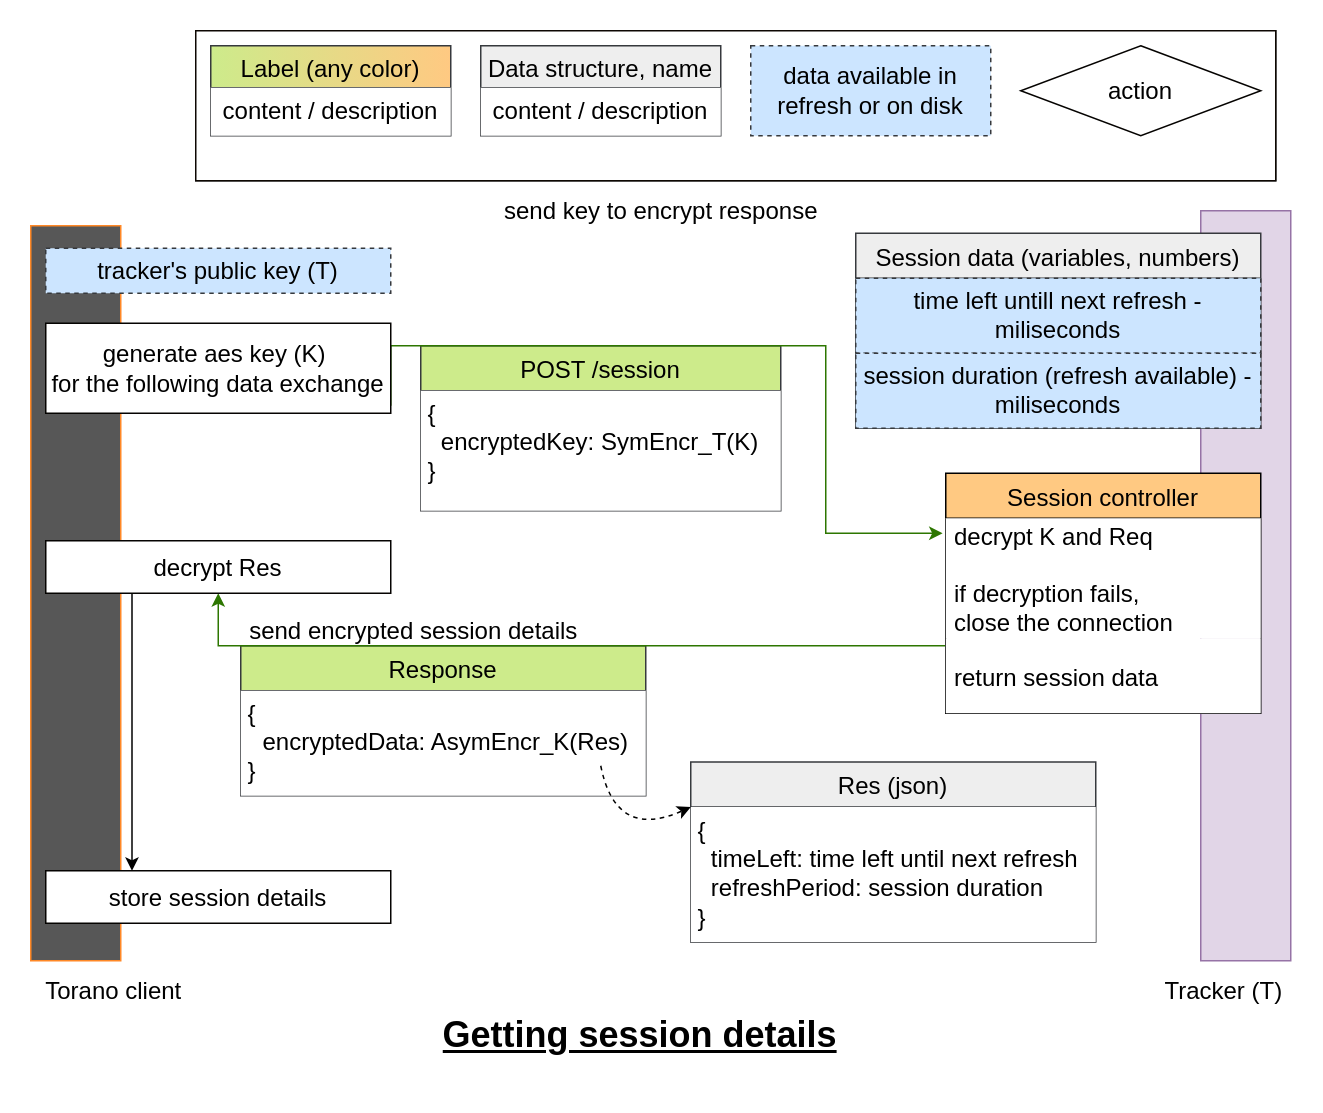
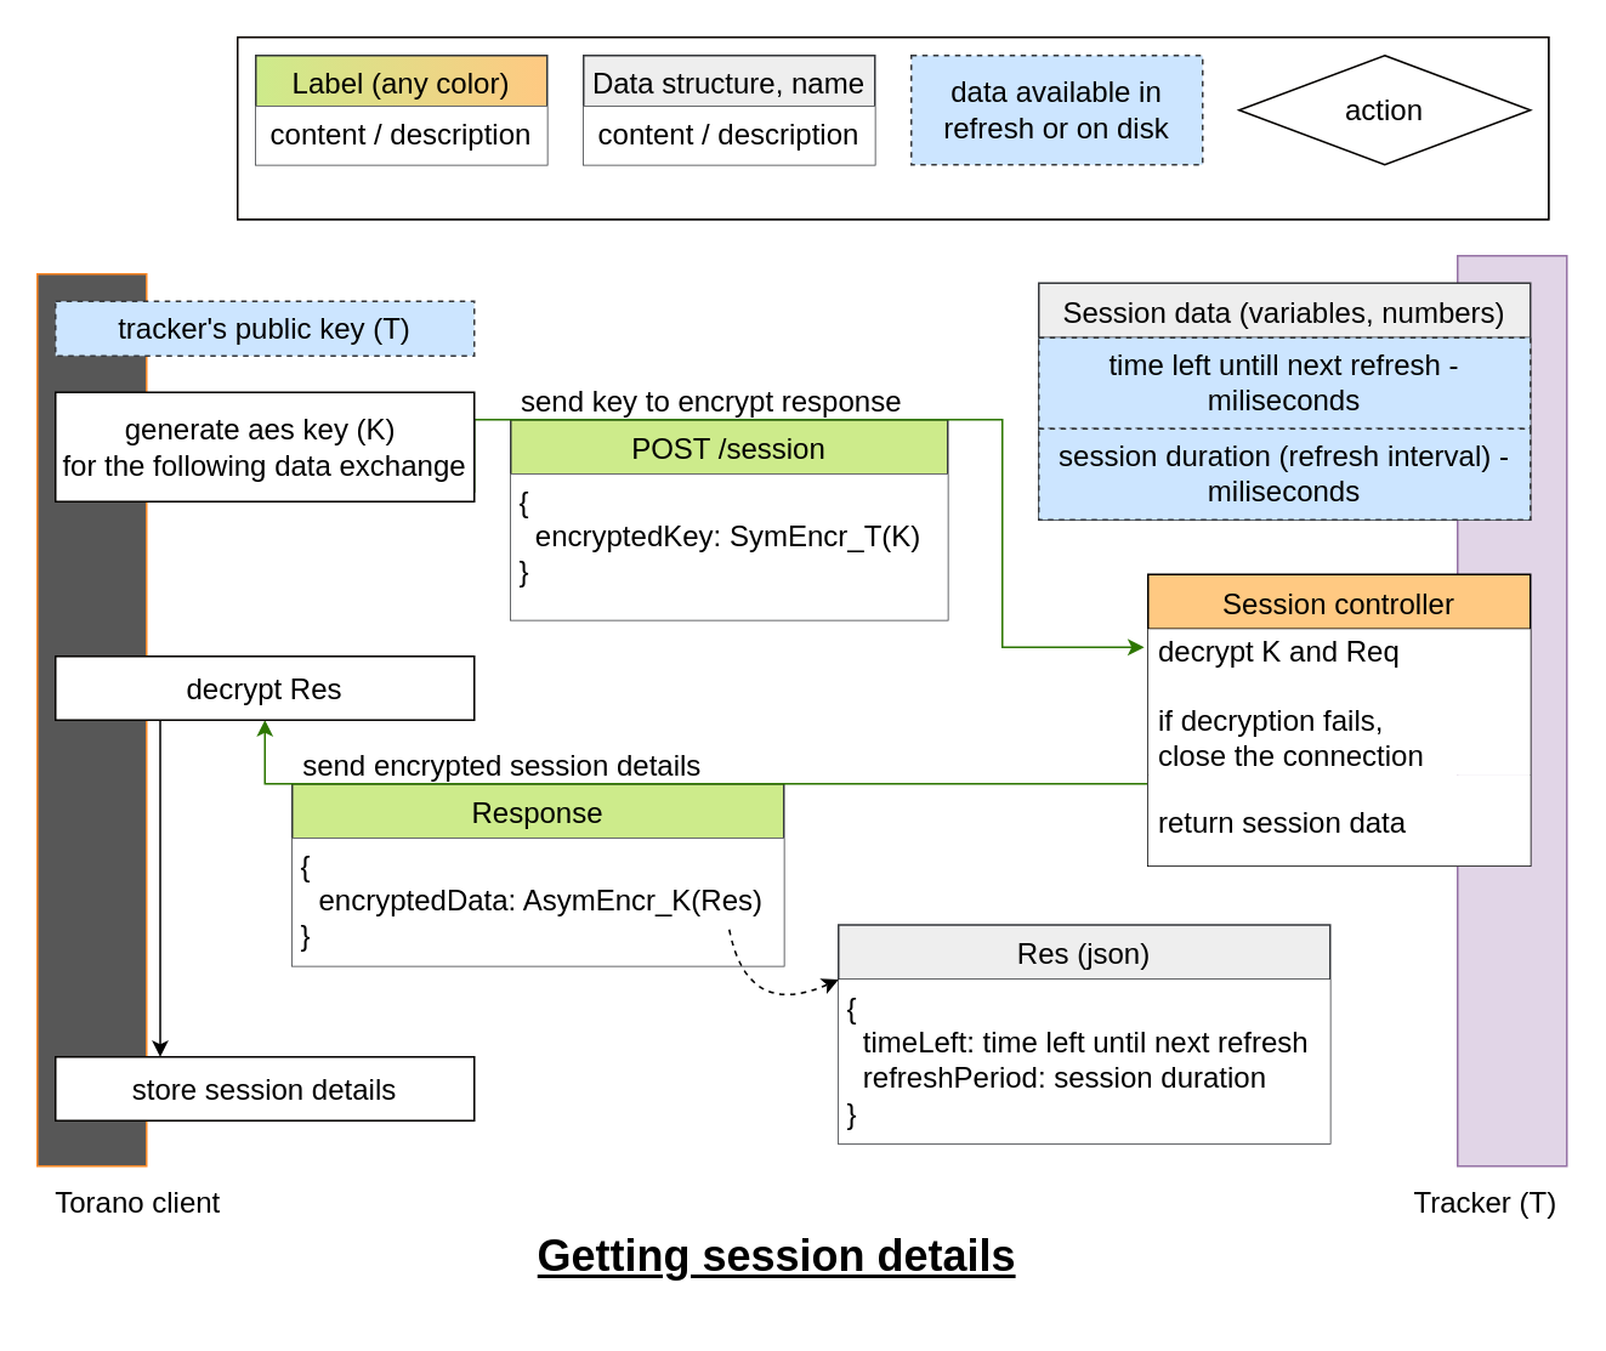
  <mxCell id="0" />
  <mxCell id="1" parent="0" />
  <mxCell id="2" value="Response" style="swimlane;fontStyle=0;childLayout=stackLayout;horizontal=1;startSize=30;horizontalStack=0;resizeParent=1;resizeParentMax=0;resizeLast=0;collapsible=1;marginBottom=0;rounded=0;fontSize=16;strokeColor=#36393d;fillColor=#cdeb8b;" parent="1" vertex="1"><mxGeometry x="160" y="430" width="270" height="100" as="geometry" /></mxCell>
  <mxCell id="3" value="&lt;h1&gt;&lt;/h1&gt;&lt;span style=&quot;font-size: 16px;&quot;&gt;{&lt;/span&gt;&lt;span style=&quot;font-size: 16px;&quot;&gt;&lt;br&gt;&lt;/span&gt;&amp;nbsp; &amp;nbsp;&lt;span style=&quot;font-size: 16px;&quot;&gt;encryptedData: AsymEncr_K&lt;/span&gt;&lt;span style=&quot;font-size: 16px;&quot;&gt;(Res)&lt;/span&gt;&lt;br style=&quot;padding: 0px; margin: 0px; font-size: 16px;&quot;&gt;&lt;span style=&quot;font-size: 16px;&quot;&gt;}&lt;/span&gt;&lt;span style=&quot;background-color: initial;&quot;&gt;&lt;br&gt;&lt;/span&gt;" style="text;html=1;strokeColor=none;fillColor=default;spacing=5;spacingTop=-20;whiteSpace=wrap;overflow=hidden;rounded=0;" parent="2" vertex="1"><mxGeometry y="30" width="270" height="70" as="geometry" /></mxCell>
  <mxCell id="4" value="POST /session" style="swimlane;fontStyle=0;childLayout=stackLayout;horizontal=1;startSize=30;horizontalStack=0;resizeParent=1;resizeParentMax=0;resizeLast=0;collapsible=1;marginBottom=0;rounded=0;fontSize=16;strokeColor=#36393d;fillColor=#cdeb8b;" parent="1" vertex="1"><mxGeometry x="280" y="230" width="240" height="110" as="geometry" /></mxCell>
  <mxCell id="5" value="&lt;h1&gt;&lt;/h1&gt;&lt;span style=&quot;font-size: 16px;&quot;&gt;{&lt;/span&gt;&lt;br style=&quot;padding: 0px; margin: 0px; font-size: 16px;&quot;&gt;&lt;span style=&quot;font-size: 16px;&quot;&gt;&amp;nbsp; encryptedKey: SymEncr_&lt;/span&gt;&lt;span style=&quot;font-size: 16px;&quot;&gt;T&lt;/span&gt;&lt;span style=&quot;font-size: 16px;&quot;&gt;(K)&lt;/span&gt;&lt;br style=&quot;padding: 0px; margin: 0px; font-size: 16px;&quot;&gt;&lt;span style=&quot;font-size: 16px;&quot;&gt;}&lt;/span&gt;&lt;span style=&quot;background-color: initial;&quot;&gt;&lt;br&gt;&lt;/span&gt;" style="text;html=1;strokeColor=none;fillColor=default;spacing=5;spacingTop=-20;whiteSpace=wrap;overflow=hidden;rounded=0;" parent="4" vertex="1"><mxGeometry y="30" width="240" height="80" as="geometry" /></mxCell>
  <mxCell id="6" value="&lt;h1&gt;&lt;u&gt;Getting session details&lt;/u&gt;&lt;/h1&gt;&lt;span style=&quot;background-color: initial;&quot;&gt;&lt;br&gt;&lt;/span&gt;" style="text;html=1;strokeColor=none;fillColor=none;spacing=5;spacingTop=-20;whiteSpace=wrap;overflow=hidden;rounded=0;" parent="1" vertex="1"><mxGeometry x="290" y="670" width="290" height="50" as="geometry" /></mxCell>
  <mxCell id="7" value="" style="rounded=0;whiteSpace=wrap;html=1;fillColor=#575757;gradientColor=none;strokeColor=#FF8826;" parent="1" vertex="1"><mxGeometry x="20" y="150" width="60" height="490" as="geometry" /></mxCell>
  <mxCell id="8" value="" style="rounded=0;whiteSpace=wrap;html=1;fillColor=#e1d5e7;strokeColor=#9673a6;" parent="1" vertex="1"><mxGeometry x="800" y="140" width="60" height="500" as="geometry" /></mxCell>
  <mxCell id="9" value="&lt;font style=&quot;font-size: 16px;&quot;&gt;Tracker (T)&lt;br&gt;&lt;/font&gt;" style="text;html=1;align=center;verticalAlign=middle;resizable=0;points=[];autosize=1;strokeColor=none;fillColor=none;" parent="1" vertex="1"><mxGeometry x="770" y="650" width="90" height="20" as="geometry" /></mxCell>
  <mxCell id="10" value="&lt;font style=&quot;font-size: 16px;&quot;&gt;tracker's public key (T)&lt;br&gt;&lt;/font&gt;" style="rounded=0;whiteSpace=wrap;html=1;fillColor=#cce5ff;strokeColor=#36393d;dashed=1;" parent="1" vertex="1"><mxGeometry x="30" y="165" width="230" height="30" as="geometry" /></mxCell>
  <mxCell id="11" style="edgeStyle=orthogonalEdgeStyle;rounded=0;orthogonalLoop=1;jettySize=auto;html=1;exitX=1;exitY=0.5;exitDx=0;exitDy=0;fontSize=16;fontColor=#000000;fillColor=#60a917;strokeColor=#2D7600;entryX=-0.01;entryY=0.125;entryDx=0;entryDy=0;entryPerimeter=0;" parent="1" target="16" edge="1"><mxGeometry relative="1" as="geometry"><mxPoint x="260" y="270" as="sourcePoint" /><mxPoint x="640" y="270" as="targetPoint" /><Array as="points"><mxPoint x="260" y="230" /><mxPoint x="550" y="230" /><mxPoint x="550" y="355" /></Array></mxGeometry></mxCell>
  <mxCell id="12" style="edgeStyle=orthogonalEdgeStyle;rounded=0;orthogonalLoop=1;jettySize=auto;html=1;entryX=0.5;entryY=1;entryDx=0;entryDy=0;fontSize=16;fontColor=#F48224;fillColor=#60a917;strokeColor=#2D7600;exitX=0.332;exitY=0.98;exitDx=0;exitDy=0;exitPerimeter=0;" parent="1" source="17" target="19" edge="1"><mxGeometry relative="1" as="geometry"><mxPoint x="770" y="508" as="sourcePoint" /><mxPoint x="261" y="507.65" as="targetPoint" /><Array as="points"><mxPoint x="710" y="430" /><mxPoint x="145" y="430" /></Array></mxGeometry></mxCell>
- <mxCell id="13" value="&lt;font style=&quot;font-size: 16px;&quot;&gt;send key to encrypt response&lt;br&gt;&lt;/font&gt;" style="text;html=1;align=center;verticalAlign=middle;resizable=0;points=[];autosize=1;strokeColor=none;fillColor=none;" parent="1" vertex="1"><mxGeometry x="330" y="130" width="220" height="20" as="geometry" /></mxCell>
+ <mxCell id="13" value="&lt;font style=&quot;font-size: 16px;&quot;&gt;send key to encrypt response&lt;br&gt;&lt;/font&gt;" style="text;html=1;align=center;verticalAlign=middle;resizable=0;points=[];autosize=1;strokeColor=none;fillColor=none;" parent="1" vertex="1"><mxGeometry x="280" y="210" width="220" height="20" as="geometry" /></mxCell>
  <mxCell id="14" value="&lt;font style=&quot;font-size: 16px;&quot;&gt;send encrypted session details&lt;br&gt;&lt;/font&gt;" style="text;html=1;align=center;verticalAlign=middle;resizable=0;points=[];autosize=1;strokeColor=none;fillColor=none;" parent="1" vertex="1"><mxGeometry x="160" y="410" width="230" height="20" as="geometry" /></mxCell>
  <mxCell id="15" value="Session controller" style="swimlane;fontStyle=0;childLayout=stackLayout;horizontal=1;startSize=30;horizontalStack=0;resizeParent=1;resizeParentMax=0;resizeLast=0;collapsible=1;marginBottom=0;rounded=0;fontSize=16;fontColor=default;strokeColor=#000000;fillColor=#FFC982;" parent="1" vertex="1"><mxGeometry x="630" y="315" width="210" height="160" as="geometry" /></mxCell>
  <mxCell id="16" value="decrypt K and Req&#10;&#10;if decryption fails, &#10;close the connection" style="text;strokeColor=none;fillColor=default;align=left;verticalAlign=middle;spacingLeft=4;spacingRight=4;overflow=hidden;points=[[0,0.5],[1,0.5]];portConstraint=eastwest;rotatable=0;rounded=0;fontSize=16;fontColor=#000000;dashed=1;dashPattern=1 1;" parent="15" vertex="1"><mxGeometry y="30" width="210" height="80" as="geometry" /></mxCell>
  <mxCell id="17" value="return session data" style="text;strokeColor=none;fillColor=default;align=left;verticalAlign=middle;spacingLeft=4;spacingRight=4;overflow=hidden;points=[[0,0.5],[1,0.5]];portConstraint=eastwest;rotatable=0;rounded=0;fontSize=16;fontColor=#000000;" parent="15" vertex="1"><mxGeometry y="110" width="210" height="50" as="geometry" /></mxCell>
  <mxCell id="18" style="edgeStyle=orthogonalEdgeStyle;rounded=0;orthogonalLoop=1;jettySize=auto;html=1;exitX=0.25;exitY=1;exitDx=0;exitDy=0;entryX=0.25;entryY=0;entryDx=0;entryDy=0;" parent="1" source="19" target="25" edge="1"><mxGeometry relative="1" as="geometry" /></mxCell>
  <mxCell id="19" value="&lt;font style=&quot;font-size: 16px;&quot;&gt;decrypt Res&lt;/font&gt;" style="rounded=0;whiteSpace=wrap;html=1;fillColor=default;strokeColor=#050301;" parent="1" vertex="1"><mxGeometry x="30" y="360" width="230" height="35" as="geometry" /></mxCell>
  <mxCell id="20" value="&lt;font style=&quot;font-size: 16px;&quot;&gt;generate aes key (K)&amp;nbsp;&lt;br&gt;for the following data exchange&lt;/font&gt;" style="rounded=0;whiteSpace=wrap;html=1;fillColor=default;strokeColor=#050301;" parent="1" vertex="1"><mxGeometry x="30" y="215" width="230" height="60" as="geometry" /></mxCell>
  <mxCell id="21" value="&lt;font style=&quot;font-size: 16px;&quot;&gt;Torano client&lt;br&gt;&lt;/font&gt;" style="text;html=1;align=center;verticalAlign=middle;resizable=0;points=[];autosize=1;strokeColor=none;fillColor=none;" parent="1" vertex="1"><mxGeometry x="20" y="650" width="110" height="20" as="geometry" /></mxCell>
  <mxCell id="22" value="Res (json)" style="swimlane;fontStyle=0;childLayout=stackLayout;horizontal=1;startSize=30;horizontalStack=0;resizeParent=1;resizeParentMax=0;resizeLast=0;collapsible=1;marginBottom=0;rounded=0;fontSize=16;strokeColor=#36393d;fillColor=#eeeeee;" parent="1" vertex="1"><mxGeometry x="460" y="507.5" width="270" height="120" as="geometry" /></mxCell>
  <mxCell id="23" value="&lt;h1&gt;&lt;/h1&gt;&lt;span style=&quot;background-color: initial;&quot;&gt;&lt;span style=&quot;font-size: 16px;&quot;&gt;{&lt;br&gt;&amp;nbsp; timeLeft: time left until next refresh&lt;br&gt;&amp;nbsp; refreshPeriod: session duration&amp;nbsp;&lt;br&gt;}&lt;/span&gt;&lt;br&gt;&lt;/span&gt;" style="text;html=1;strokeColor=none;fillColor=default;spacing=5;spacingTop=-20;whiteSpace=wrap;overflow=hidden;rounded=0;" parent="22" vertex="1"><mxGeometry y="30" width="270" height="90" as="geometry" /></mxCell>
  <mxCell id="24" value="" style="curved=1;endArrow=classic;html=1;rounded=0;fontSize=8;fontColor=#141414;dashed=1;entryX=0;entryY=0.25;entryDx=0;entryDy=0;" parent="22" target="22" edge="1"><mxGeometry width="50" height="50" relative="1" as="geometry"><mxPoint x="-60" y="2.5" as="sourcePoint" /><mxPoint x="130" y="35" as="targetPoint" /><Array as="points"><mxPoint x="-50" y="52.5" /></Array></mxGeometry></mxCell>
  <mxCell id="25" value="&lt;font style=&quot;font-size: 16px;&quot;&gt;store session details&lt;/font&gt;" style="rounded=0;whiteSpace=wrap;html=1;fillColor=default;strokeColor=#050301;" parent="1" vertex="1"><mxGeometry x="30" y="580" width="230" height="35" as="geometry" /></mxCell>
  <mxCell id="26" value="" style="group;fillColor=#cce5ff;strokeColor=#36393d;gradientColor=#ffffff;" parent="1" vertex="1" connectable="0"><mxGeometry x="130" y="20" width="720" height="100" as="geometry" /></mxCell>
  <mxCell id="27" value="" style="rounded=0;whiteSpace=wrap;html=1;fillColor=default;strokeColor=#0D0702;" parent="26" vertex="1"><mxGeometry width="720" height="100" as="geometry" /></mxCell>
  <mxCell id="28" value="&lt;font style=&quot;font-size: 16px;&quot;&gt;data&amp;nbsp;&lt;span&gt;&lt;span data-dobid=&quot;hdw&quot;&gt;available in refresh or on disk&lt;/span&gt;&lt;/span&gt;&lt;br&gt;&lt;/font&gt;" style="rounded=0;whiteSpace=wrap;html=1;fillColor=#cce5ff;strokeColor=#36393d;dashed=1;strokeWidth=1;" parent="26" vertex="1"><mxGeometry x="370" y="10" width="160" height="60" as="geometry" /></mxCell>
  <mxCell id="29" value="Data structure, name" style="swimlane;fontStyle=0;childLayout=stackLayout;horizontal=1;startSize=28;horizontalStack=0;resizeParent=1;resizeParentMax=0;resizeLast=0;collapsible=1;marginBottom=0;rounded=0;fontSize=16;fillColor=#eeeeee;strokeColor=#36393d;" parent="26" vertex="1"><mxGeometry x="190" y="10" width="160" height="60" as="geometry" /></mxCell>
  <mxCell id="30" value="&lt;h1&gt;&lt;/h1&gt;&lt;span style=&quot;background-color: initial;&quot;&gt;&lt;div style=&quot;&quot;&gt;&lt;span style=&quot;font-size: 16px; background-color: initial;&quot;&gt;content / description&lt;/span&gt;&lt;/div&gt;&lt;/span&gt;" style="text;html=1;strokeColor=none;fillColor=default;spacing=5;spacingTop=-20;whiteSpace=wrap;overflow=hidden;rounded=0;align=center;" parent="29" vertex="1"><mxGeometry y="28" width="160" height="32" as="geometry" /></mxCell>
  <mxCell id="31" value="Label (any color)" style="swimlane;fontStyle=0;childLayout=stackLayout;horizontal=1;startSize=28;horizontalStack=0;resizeParent=1;resizeParentMax=0;resizeLast=0;collapsible=1;marginBottom=0;rounded=0;fontSize=16;fillColor=#cdeb8b;strokeColor=#36393d;gradientColor=#FFC982;gradientDirection=east;" parent="26" vertex="1"><mxGeometry x="10" y="10" width="160" height="60" as="geometry" /></mxCell>
  <mxCell id="32" value="&lt;h1&gt;&lt;/h1&gt;&lt;span style=&quot;background-color: initial;&quot;&gt;&lt;div style=&quot;&quot;&gt;&lt;span style=&quot;font-size: 16px; background-color: initial;&quot;&gt;content / description&lt;/span&gt;&lt;/div&gt;&lt;/span&gt;" style="text;html=1;strokeColor=none;fillColor=default;spacing=5;spacingTop=-20;whiteSpace=wrap;overflow=hidden;rounded=0;align=center;" parent="31" vertex="1"><mxGeometry y="28" width="160" height="32" as="geometry" /></mxCell>
  <mxCell id="33" value="&lt;font style=&quot;font-size: 16px;&quot;&gt;action&lt;br&gt;&lt;/font&gt;" style="rhombus;whiteSpace=wrap;html=1;fillColor=default;strokeColor=#050301;" parent="26" vertex="1"><mxGeometry x="550" y="10" width="160" height="60" as="geometry" /></mxCell>
  <mxCell id="34" value="Session data (variables, numbers)" style="swimlane;fontStyle=0;childLayout=stackLayout;horizontal=1;startSize=30;horizontalStack=0;resizeParent=1;resizeParentMax=0;resizeLast=0;collapsible=1;marginBottom=0;rounded=0;fontSize=16;strokeColor=#36393d;fillColor=#eeeeee;" vertex="1" parent="1"><mxGeometry x="570" y="155" width="270" height="130" as="geometry" /></mxCell>
  <mxCell id="35" value="&lt;h1&gt;&lt;/h1&gt;&lt;span style=&quot;background-color: initial;&quot;&gt;&lt;span style=&quot;font-size: 16px;&quot;&gt;time left untill next refresh - miliseconds&lt;/span&gt;&lt;br&gt;&lt;/span&gt;" style="text;html=1;strokeColor=#36393d;fillColor=#cce5ff;spacing=5;spacingTop=-20;whiteSpace=wrap;overflow=hidden;rounded=0;align=center;dashed=1;" vertex="1" parent="34"><mxGeometry y="30" width="270" height="50" as="geometry" /></mxCell>
- <mxCell id="36" value="&lt;h1&gt;&lt;/h1&gt;&lt;span style=&quot;background-color: initial;&quot;&gt;&lt;span style=&quot;font-size: 16px;&quot;&gt;session duration (refresh available) - miliseconds&lt;br&gt;&lt;/span&gt;&lt;br&gt;&lt;/span&gt;" style="text;html=1;strokeColor=#36393d;fillColor=#cce5ff;spacing=5;spacingTop=-20;whiteSpace=wrap;overflow=hidden;rounded=0;align=center;dashed=1;" vertex="1" parent="34"><mxGeometry y="80" width="270" height="50" as="geometry" /></mxCell>
+ <mxCell id="36" value="&lt;h1&gt;&lt;/h1&gt;&lt;span style=&quot;background-color: initial;&quot;&gt;&lt;span style=&quot;font-size: 16px;&quot;&gt;session duration (refresh interval) - miliseconds&lt;br&gt;&lt;/span&gt;&lt;br&gt;&lt;/span&gt;" style="text;html=1;strokeColor=#36393d;fillColor=#cce5ff;spacing=5;spacingTop=-20;whiteSpace=wrap;overflow=hidden;rounded=0;align=center;dashed=1;" vertex="1" parent="34"><mxGeometry y="80" width="270" height="50" as="geometry" /></mxCell>
